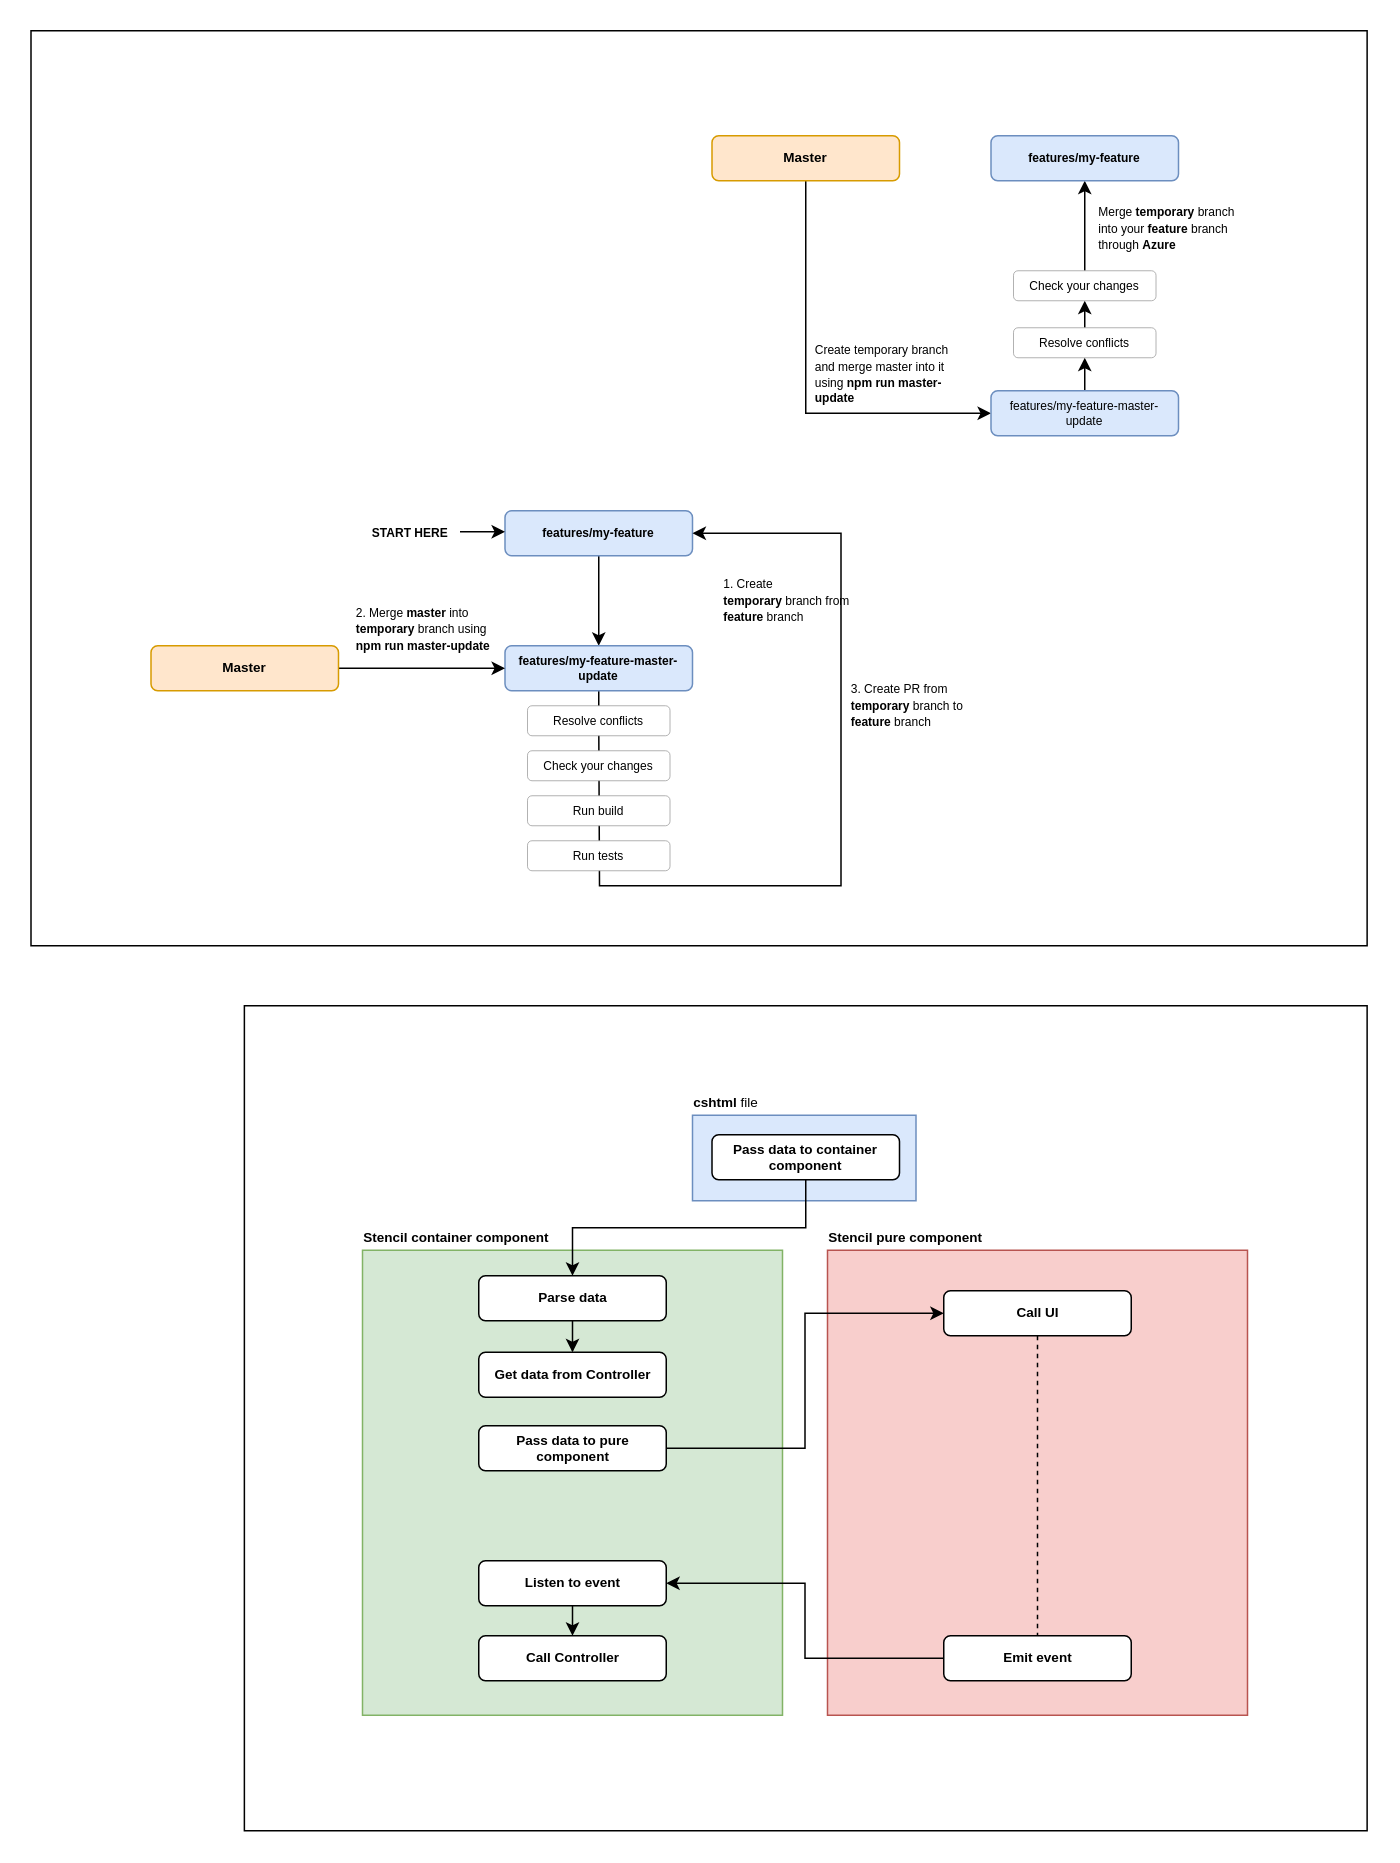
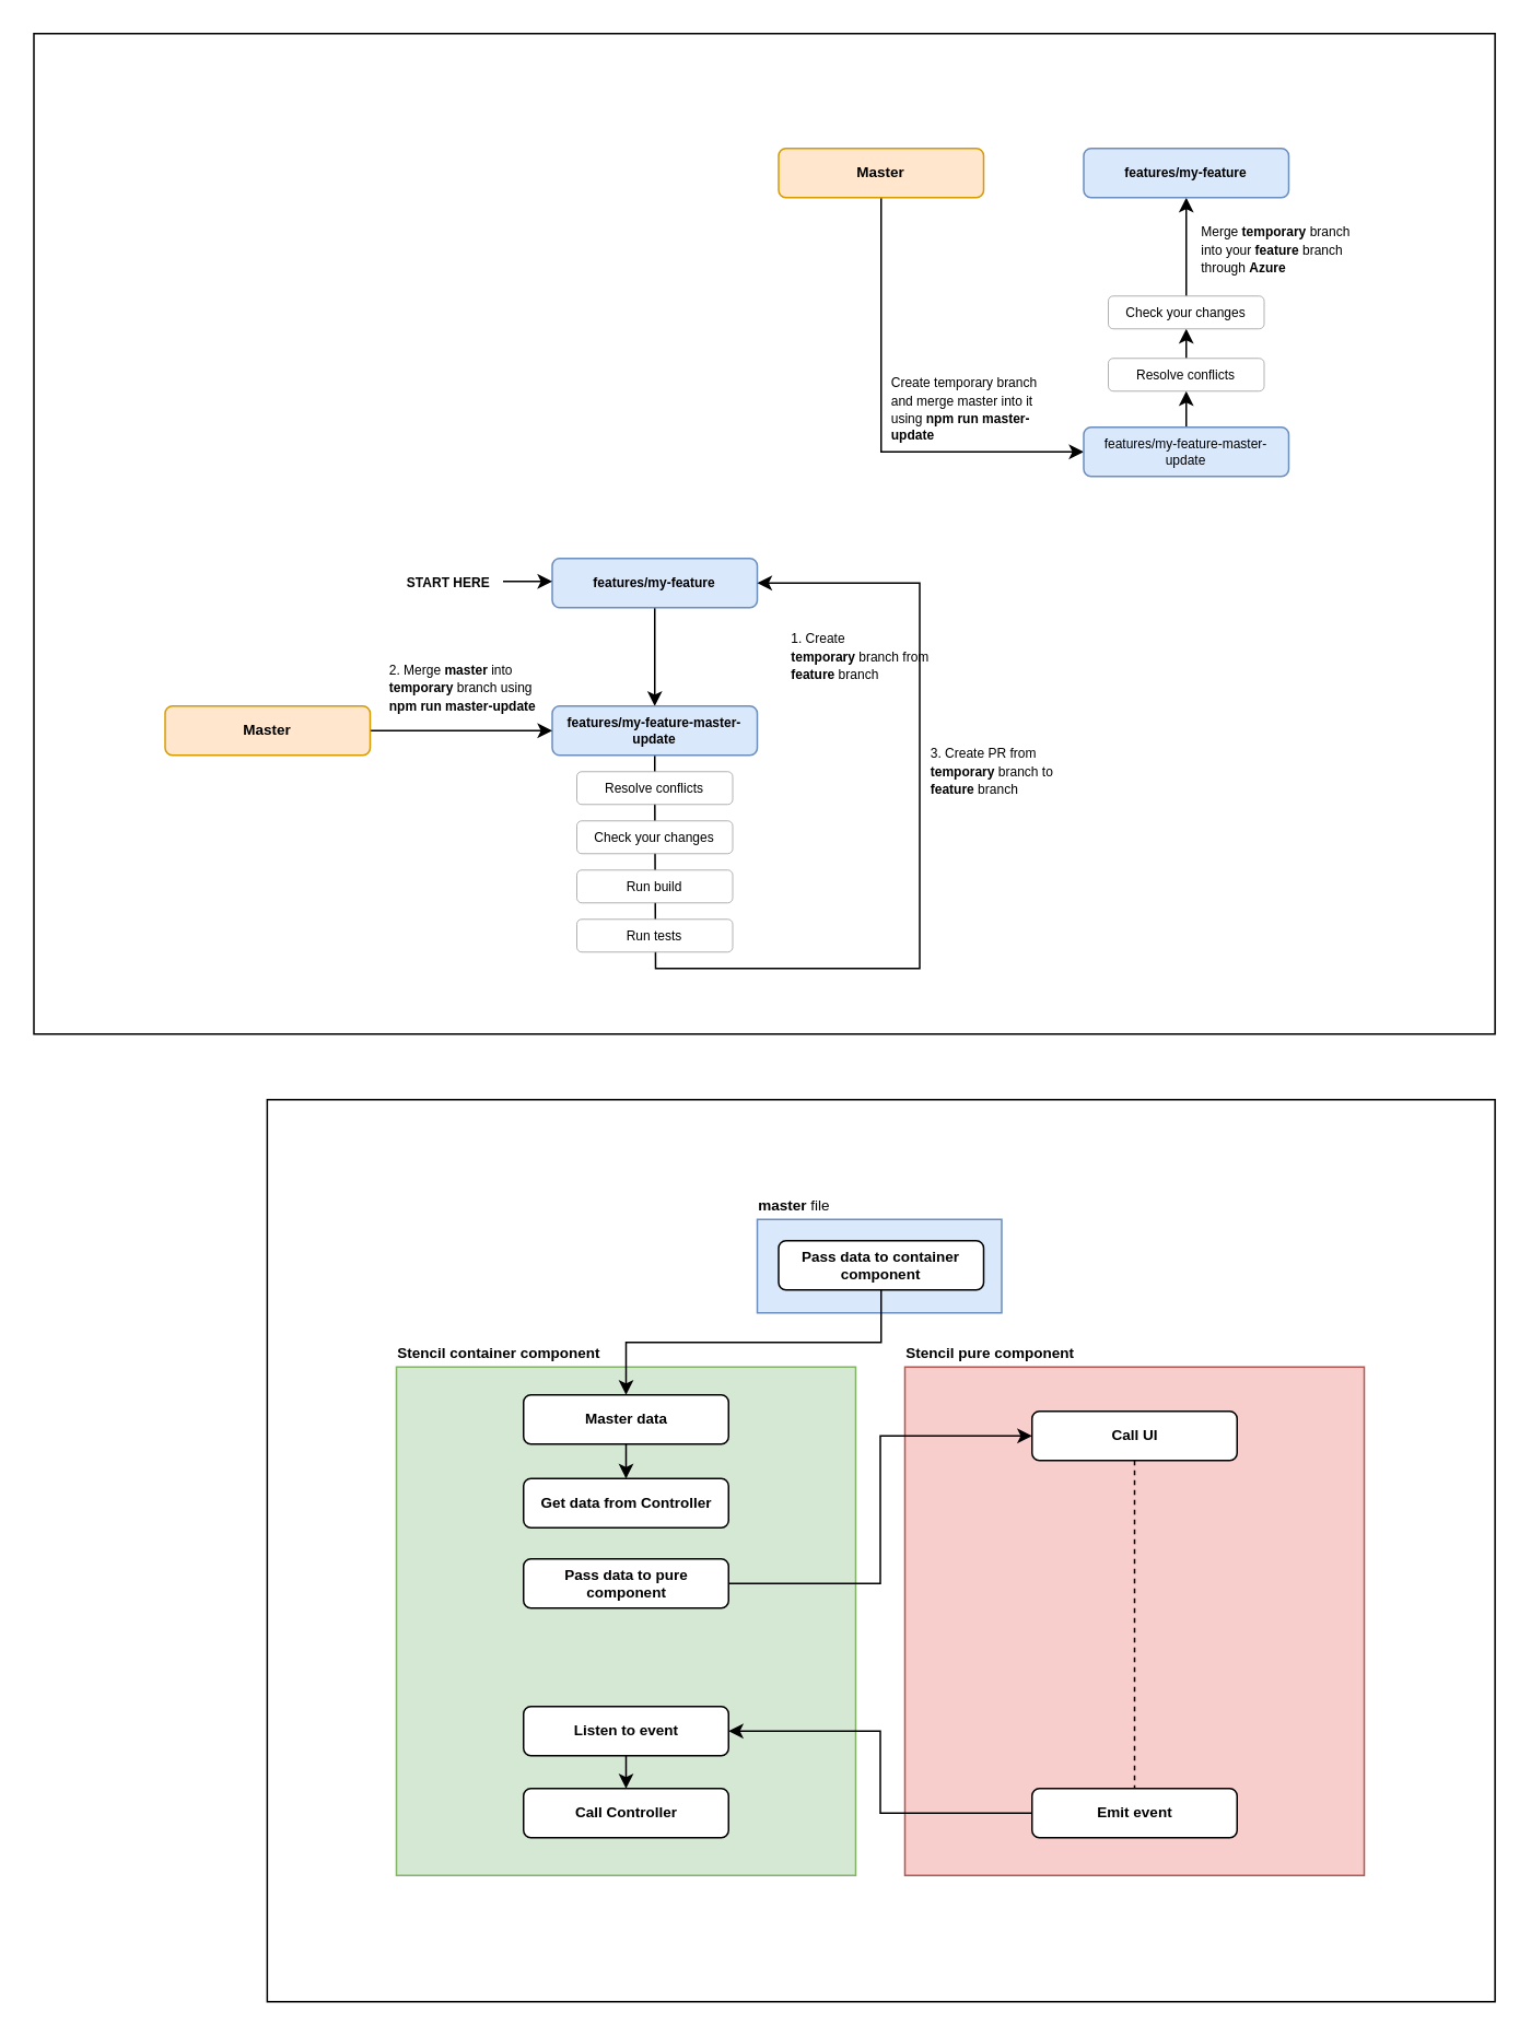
  <mxCell id="0" />
  <mxCell id="1" parent="0" />
  <mxCell id="2" value="" style="rounded=0;whiteSpace=wrap;html=1;" parent="1" vertex="1"><mxGeometry x="162.25" y="670" width="748.5" height="550" as="geometry" /></mxCell>
  <mxCell id="3" value="" style="rounded=0;whiteSpace=wrap;html=1;strokeColor=#6c8ebf;fillColor=#dae8fc;" parent="1" vertex="1"><mxGeometry x="461" y="743" width="149" height="57" as="geometry" /></mxCell>
- <mxCell id="4" value="&lt;b&gt;cshtml&lt;/b&gt; file" style="text;html=1;strokeColor=none;fillColor=none;align=left;verticalAlign=middle;whiteSpace=wrap;rounded=0;fontSize=9;" parent="1" vertex="1"><mxGeometry x="460" y="730" width="60" height="10" as="geometry" /></mxCell>
+ <mxCell id="4" value="&lt;b&gt;master&lt;/b&gt; file" style="text;html=1;strokeColor=none;fillColor=none;align=left;verticalAlign=middle;whiteSpace=wrap;rounded=0;fontSize=9;" parent="1" vertex="1"><mxGeometry x="460" y="730" width="60" height="10" as="geometry" /></mxCell>
  <mxCell id="5" value="" style="rounded=0;whiteSpace=wrap;html=1;strokeColor=#82b366;fillColor=#d5e8d4;" parent="1" vertex="1"><mxGeometry x="241" y="833" width="280" height="310" as="geometry" /></mxCell>
  <mxCell id="6" value="&lt;b&gt;Stencil container component&lt;/b&gt;" style="text;html=1;strokeColor=none;fillColor=none;align=left;verticalAlign=middle;whiteSpace=wrap;rounded=0;fontSize=9;" parent="1" vertex="1"><mxGeometry x="240" y="820" width="150" height="10" as="geometry" /></mxCell>
  <mxCell id="7" value="" style="rounded=0;whiteSpace=wrap;html=1;strokeColor=#b85450;fillColor=#f8cecc;" parent="1" vertex="1"><mxGeometry x="551" y="833" width="280" height="310" as="geometry" /></mxCell>
  <mxCell id="8" value="&lt;b&gt;Stencil pure component&lt;/b&gt;" style="text;html=1;strokeColor=none;fillColor=none;align=left;verticalAlign=middle;whiteSpace=wrap;rounded=0;fontSize=9;" parent="1" vertex="1"><mxGeometry x="550" y="820" width="150" height="10" as="geometry" /></mxCell>
  <mxCell id="9" style="edgeStyle=orthogonalEdgeStyle;rounded=0;orthogonalLoop=1;jettySize=auto;html=1;exitX=0.5;exitY=1;exitDx=0;exitDy=0;entryX=0.5;entryY=0;entryDx=0;entryDy=0;fontSize=9;" parent="1" source="10" target="12" edge="1"><mxGeometry relative="1" as="geometry" /></mxCell>
  <mxCell id="10" value="Pass data to container component" style="rounded=1;whiteSpace=wrap;html=1;fontSize=9;fontStyle=1" parent="1" vertex="1"><mxGeometry x="474" y="756" width="125" height="30" as="geometry" /></mxCell>
  <mxCell id="11" style="edgeStyle=orthogonalEdgeStyle;rounded=0;orthogonalLoop=1;jettySize=auto;html=1;exitX=0.5;exitY=1;exitDx=0;exitDy=0;fontSize=9;" parent="1" source="12" target="13" edge="1"><mxGeometry relative="1" as="geometry" /></mxCell>
- <mxCell id="12" value="Parse data" style="rounded=1;whiteSpace=wrap;html=1;fontSize=9;fontStyle=1" parent="1" vertex="1"><mxGeometry x="318.5" y="850" width="125" height="30" as="geometry" /></mxCell>
+ <mxCell id="12" value="Master data" style="rounded=1;whiteSpace=wrap;html=1;fontSize=9;fontStyle=1" parent="1" vertex="1"><mxGeometry x="318.5" y="850" width="125" height="30" as="geometry" /></mxCell>
  <mxCell id="13" value="Get data from Controller" style="rounded=1;whiteSpace=wrap;html=1;fontSize=9;fontStyle=1" parent="1" vertex="1"><mxGeometry x="318.5" y="901" width="125" height="30" as="geometry" /></mxCell>
  <mxCell id="14" style="edgeStyle=orthogonalEdgeStyle;rounded=0;orthogonalLoop=1;jettySize=auto;html=1;exitX=0.5;exitY=1;exitDx=0;exitDy=0;entryX=0.5;entryY=0;entryDx=0;entryDy=0;fontSize=9;dashed=1;endArrow=none;endFill=0;" parent="1" source="15" target="17" edge="1"><mxGeometry relative="1" as="geometry" /></mxCell>
  <mxCell id="15" value="Call UI" style="rounded=1;whiteSpace=wrap;html=1;fontSize=9;fontStyle=1" parent="1" vertex="1"><mxGeometry x="628.5" y="860" width="125" height="30" as="geometry" /></mxCell>
  <mxCell id="16" style="edgeStyle=orthogonalEdgeStyle;rounded=0;orthogonalLoop=1;jettySize=auto;html=1;exitX=0;exitY=0.5;exitDx=0;exitDy=0;entryX=1;entryY=0.5;entryDx=0;entryDy=0;fontSize=9;" parent="1" source="17" target="21" edge="1"><mxGeometry relative="1" as="geometry" /></mxCell>
  <mxCell id="17" value="Emit event" style="rounded=1;whiteSpace=wrap;html=1;fontSize=9;fontStyle=1" parent="1" vertex="1"><mxGeometry x="628.5" y="1090" width="125" height="30" as="geometry" /></mxCell>
  <mxCell id="18" style="edgeStyle=orthogonalEdgeStyle;rounded=0;orthogonalLoop=1;jettySize=auto;html=1;exitX=1;exitY=0.5;exitDx=0;exitDy=0;entryX=0;entryY=0.5;entryDx=0;entryDy=0;fontSize=9;" parent="1" source="19" target="15" edge="1"><mxGeometry relative="1" as="geometry" /></mxCell>
  <mxCell id="19" value="Pass data to pure component" style="rounded=1;whiteSpace=wrap;html=1;fontSize=9;fontStyle=1" parent="1" vertex="1"><mxGeometry x="318.5" y="950" width="125" height="30" as="geometry" /></mxCell>
  <mxCell id="20" style="edgeStyle=orthogonalEdgeStyle;rounded=0;orthogonalLoop=1;jettySize=auto;html=1;exitX=0.5;exitY=1;exitDx=0;exitDy=0;entryX=0.5;entryY=0;entryDx=0;entryDy=0;fontSize=9;" parent="1" source="21" target="22" edge="1"><mxGeometry relative="1" as="geometry" /></mxCell>
  <mxCell id="21" value="Listen to event" style="rounded=1;whiteSpace=wrap;html=1;fontSize=9;fontStyle=1" parent="1" vertex="1"><mxGeometry x="318.5" y="1040" width="125" height="30" as="geometry" /></mxCell>
  <mxCell id="22" value="Call Controller" style="rounded=1;whiteSpace=wrap;html=1;fontSize=9;fontStyle=1" parent="1" vertex="1"><mxGeometry x="318.5" y="1090" width="125" height="30" as="geometry" /></mxCell>
  <mxCell id="23" value="" style="rounded=0;whiteSpace=wrap;html=1;" vertex="1" parent="1"><mxGeometry x="20" y="20" width="890.75" height="610" as="geometry" /></mxCell>
  <mxCell id="24" style="edgeStyle=orthogonalEdgeStyle;rounded=0;orthogonalLoop=1;jettySize=auto;html=1;exitX=0.5;exitY=1;exitDx=0;exitDy=0;entryX=0;entryY=0.5;entryDx=0;entryDy=0;fontSize=8;" edge="1" parent="1" source="25" target="29"><mxGeometry relative="1" as="geometry" /></mxCell>
  <mxCell id="25" value="Master" style="rounded=1;whiteSpace=wrap;html=1;fontSize=9;fontStyle=1;fillColor=#ffe6cc;strokeColor=#d79b00;" vertex="1" parent="1"><mxGeometry x="474" y="90" width="125" height="30" as="geometry" /></mxCell>
  <mxCell id="26" style="edgeStyle=orthogonalEdgeStyle;rounded=0;orthogonalLoop=1;jettySize=auto;html=1;exitX=0.5;exitY=1;exitDx=0;exitDy=0;entryX=0.5;entryY=0;entryDx=0;entryDy=0;fontSize=8;endArrow=none;endFill=0;startArrow=classic;startFill=1;" edge="1" parent="1" source="27" target="33"><mxGeometry relative="1" as="geometry" /></mxCell>
  <mxCell id="27" value="features/my-feature" style="rounded=1;whiteSpace=wrap;html=1;fontSize=8;fontStyle=1;fillColor=#dae8fc;strokeColor=#6c8ebf;" vertex="1" parent="1"><mxGeometry x="660" y="90" width="125" height="30" as="geometry" /></mxCell>
  <mxCell id="28" value="" style="edgeStyle=orthogonalEdgeStyle;rounded=0;orthogonalLoop=1;jettySize=auto;html=1;fontSize=8;" edge="1" parent="1" source="29" target="32"><mxGeometry relative="1" as="geometry" /></mxCell>
  <mxCell id="29" value="features/my-feature-master-update" style="rounded=1;whiteSpace=wrap;html=1;fontSize=8;fontStyle=0;fillColor=#dae8fc;strokeColor=#6c8ebf;" vertex="1" parent="1"><mxGeometry x="660" y="260" width="125" height="30" as="geometry" /></mxCell>
  <mxCell id="30" value="&lt;font style=&quot;font-size: 8px;&quot;&gt;Create temporary branch and merge master into it using &lt;b&gt;npm run master-update&lt;/b&gt;&lt;/font&gt;" style="text;html=1;strokeColor=none;fillColor=none;align=left;verticalAlign=middle;whiteSpace=wrap;rounded=0;fontSize=9;" vertex="1" parent="1"><mxGeometry x="541" y="248" width="95" as="geometry" /></mxCell>
  <mxCell id="31" style="edgeStyle=orthogonalEdgeStyle;rounded=0;orthogonalLoop=1;jettySize=auto;html=1;exitX=0.5;exitY=0;exitDx=0;exitDy=0;entryX=0.5;entryY=1;entryDx=0;entryDy=0;fontSize=8;" edge="1" parent="1" source="32" target="33"><mxGeometry relative="1" as="geometry" /></mxCell>
  <mxCell id="32" value="Resolve conflicts" style="rounded=1;whiteSpace=wrap;html=1;fontSize=8;fontStyle=0;strokeWidth=0.5;strokeColor=#999999;" vertex="1" parent="1"><mxGeometry x="675" y="218" width="95" height="20" as="geometry" /></mxCell>
  <mxCell id="33" value="Check your changes" style="rounded=1;whiteSpace=wrap;html=1;fontSize=8;fontStyle=0;strokeWidth=0.5;strokeColor=#999999;" vertex="1" parent="1"><mxGeometry x="675" y="180" width="95" height="20" as="geometry" /></mxCell>
  <mxCell id="34" value="&lt;span style=&quot;font-size: 8px;&quot;&gt;Merge &lt;b&gt;temporary &lt;/b&gt;branch into your &lt;b&gt;feature &lt;/b&gt;branch through &lt;b&gt;Azure&lt;/b&gt;&lt;/span&gt;" style="text;html=1;strokeColor=none;fillColor=none;align=left;verticalAlign=middle;whiteSpace=wrap;rounded=0;fontSize=9;" vertex="1" parent="1"><mxGeometry x="730" y="151" width="95" as="geometry" /></mxCell>
  <mxCell id="35" value="" style="edgeStyle=orthogonalEdgeStyle;rounded=0;orthogonalLoop=1;jettySize=auto;html=1;fontSize=8;startArrow=none;startFill=0;endArrow=classic;endFill=1;" edge="1" parent="1" source="36" target="38"><mxGeometry relative="1" as="geometry" /></mxCell>
  <mxCell id="36" value="features/my-feature" style="rounded=1;whiteSpace=wrap;html=1;fontSize=8;fontStyle=1;fillColor=#dae8fc;strokeColor=#6c8ebf;" vertex="1" parent="1"><mxGeometry x="336" y="340" width="125" height="30" as="geometry" /></mxCell>
  <mxCell id="37" style="edgeStyle=orthogonalEdgeStyle;rounded=0;orthogonalLoop=1;jettySize=auto;html=1;exitX=0.5;exitY=1;exitDx=0;exitDy=0;entryX=1;entryY=0.5;entryDx=0;entryDy=0;fontSize=8;startArrow=none;startFill=0;endArrow=classic;endFill=1;" edge="1" parent="1" source="38" target="36"><mxGeometry relative="1" as="geometry"><Array as="points"><mxPoint x="399" y="480" /><mxPoint x="399" y="480" /><mxPoint x="399" y="590" /><mxPoint x="560" y="590" /><mxPoint x="560" y="355" /></Array></mxGeometry></mxCell>
  <mxCell id="38" value="features/my-feature-master-update" style="rounded=1;whiteSpace=wrap;html=1;fontSize=8;fontStyle=1;fillColor=#dae8fc;strokeColor=#6c8ebf;" vertex="1" parent="1"><mxGeometry x="336" y="430" width="125" height="30" as="geometry" /></mxCell>
  <mxCell id="39" value="&lt;span style=&quot;font-size: 8px;&quot;&gt;1. Create &lt;b&gt;temporary&lt;/b&gt;&amp;nbsp;branch from &lt;b&gt;feature&lt;/b&gt;&amp;nbsp;branch&lt;/span&gt;" style="text;html=1;strokeColor=none;fillColor=none;align=left;verticalAlign=middle;whiteSpace=wrap;rounded=0;fontSize=9;" vertex="1" parent="1"><mxGeometry x="480" y="380" width="95" height="40" as="geometry" /></mxCell>
  <mxCell id="40" style="edgeStyle=orthogonalEdgeStyle;rounded=0;orthogonalLoop=1;jettySize=auto;html=1;exitX=1;exitY=0.5;exitDx=0;exitDy=0;entryX=0;entryY=0.5;entryDx=0;entryDy=0;fontSize=8;startArrow=none;startFill=0;endArrow=classic;endFill=1;" edge="1" parent="1" source="41" target="38"><mxGeometry relative="1" as="geometry" /></mxCell>
  <mxCell id="41" value="Master" style="rounded=1;whiteSpace=wrap;html=1;fontSize=9;fontStyle=1;fillColor=#ffe6cc;strokeColor=#d79b00;" vertex="1" parent="1"><mxGeometry x="100" y="430" width="125" height="30" as="geometry" /></mxCell>
  <mxCell id="42" value="" style="edgeStyle=orthogonalEdgeStyle;rounded=0;orthogonalLoop=1;jettySize=auto;html=1;fontSize=8;startArrow=none;startFill=0;endArrow=classic;endFill=1;" edge="1" parent="1" source="43" target="36"><mxGeometry relative="1" as="geometry" /></mxCell>
  <mxCell id="43" value="&lt;div style=&quot;&quot;&gt;&lt;span style=&quot;font-size: 8px; background-color: initial;&quot;&gt;START HERE&lt;/span&gt;&lt;/div&gt;" style="text;html=1;strokeColor=none;fillColor=none;align=center;verticalAlign=middle;whiteSpace=wrap;rounded=0;fontSize=9;fontStyle=1" vertex="1" parent="1"><mxGeometry x="240" y="354" width="66" as="geometry" /></mxCell>
  <mxCell id="44" value="&lt;span style=&quot;font-size: 8px;&quot;&gt;2. Merge &lt;b&gt;master &lt;/b&gt;into &lt;b&gt;temporary&lt;/b&gt;&amp;nbsp;branch using &lt;b&gt;npm run master-update&lt;/b&gt;&lt;/span&gt;" style="text;html=1;strokeColor=none;fillColor=none;align=left;verticalAlign=middle;whiteSpace=wrap;rounded=0;fontSize=9;" vertex="1" parent="1"><mxGeometry x="235" y="399" width="95" height="40" as="geometry" /></mxCell>
  <mxCell id="45" value="Resolve conflicts" style="rounded=1;whiteSpace=wrap;html=1;fontSize=8;fontStyle=0;strokeWidth=0.5;strokeColor=#999999;" vertex="1" parent="1"><mxGeometry x="351" y="470" width="95" height="20" as="geometry" /></mxCell>
  <mxCell id="46" value="Check your changes" style="rounded=1;whiteSpace=wrap;html=1;fontSize=8;fontStyle=0;strokeWidth=0.5;strokeColor=#999999;" vertex="1" parent="1"><mxGeometry x="351" y="500" width="95" height="20" as="geometry" /></mxCell>
  <mxCell id="47" value="&lt;span style=&quot;font-size: 8px;&quot;&gt;3. Create PR from &lt;b&gt;temporary &lt;/b&gt;branch to &lt;b&gt;feature &lt;/b&gt;branch&lt;b&gt;&amp;nbsp;&lt;/b&gt;&lt;/span&gt;" style="text;html=1;strokeColor=none;fillColor=none;align=left;verticalAlign=middle;whiteSpace=wrap;rounded=0;fontSize=9;" vertex="1" parent="1"><mxGeometry x="565" y="450" width="95" height="40" as="geometry" /></mxCell>
  <mxCell id="48" value="Run build" style="rounded=1;whiteSpace=wrap;html=1;fontSize=8;fontStyle=0;strokeWidth=0.5;strokeColor=#999999;" vertex="1" parent="1"><mxGeometry x="351" y="530" width="95" height="20" as="geometry" /></mxCell>
  <mxCell id="49" value="Run tests" style="rounded=1;whiteSpace=wrap;html=1;fontSize=8;fontStyle=0;strokeWidth=0.5;strokeColor=#999999;" vertex="1" parent="1"><mxGeometry x="351" y="560" width="95" height="20" as="geometry" /></mxCell>
